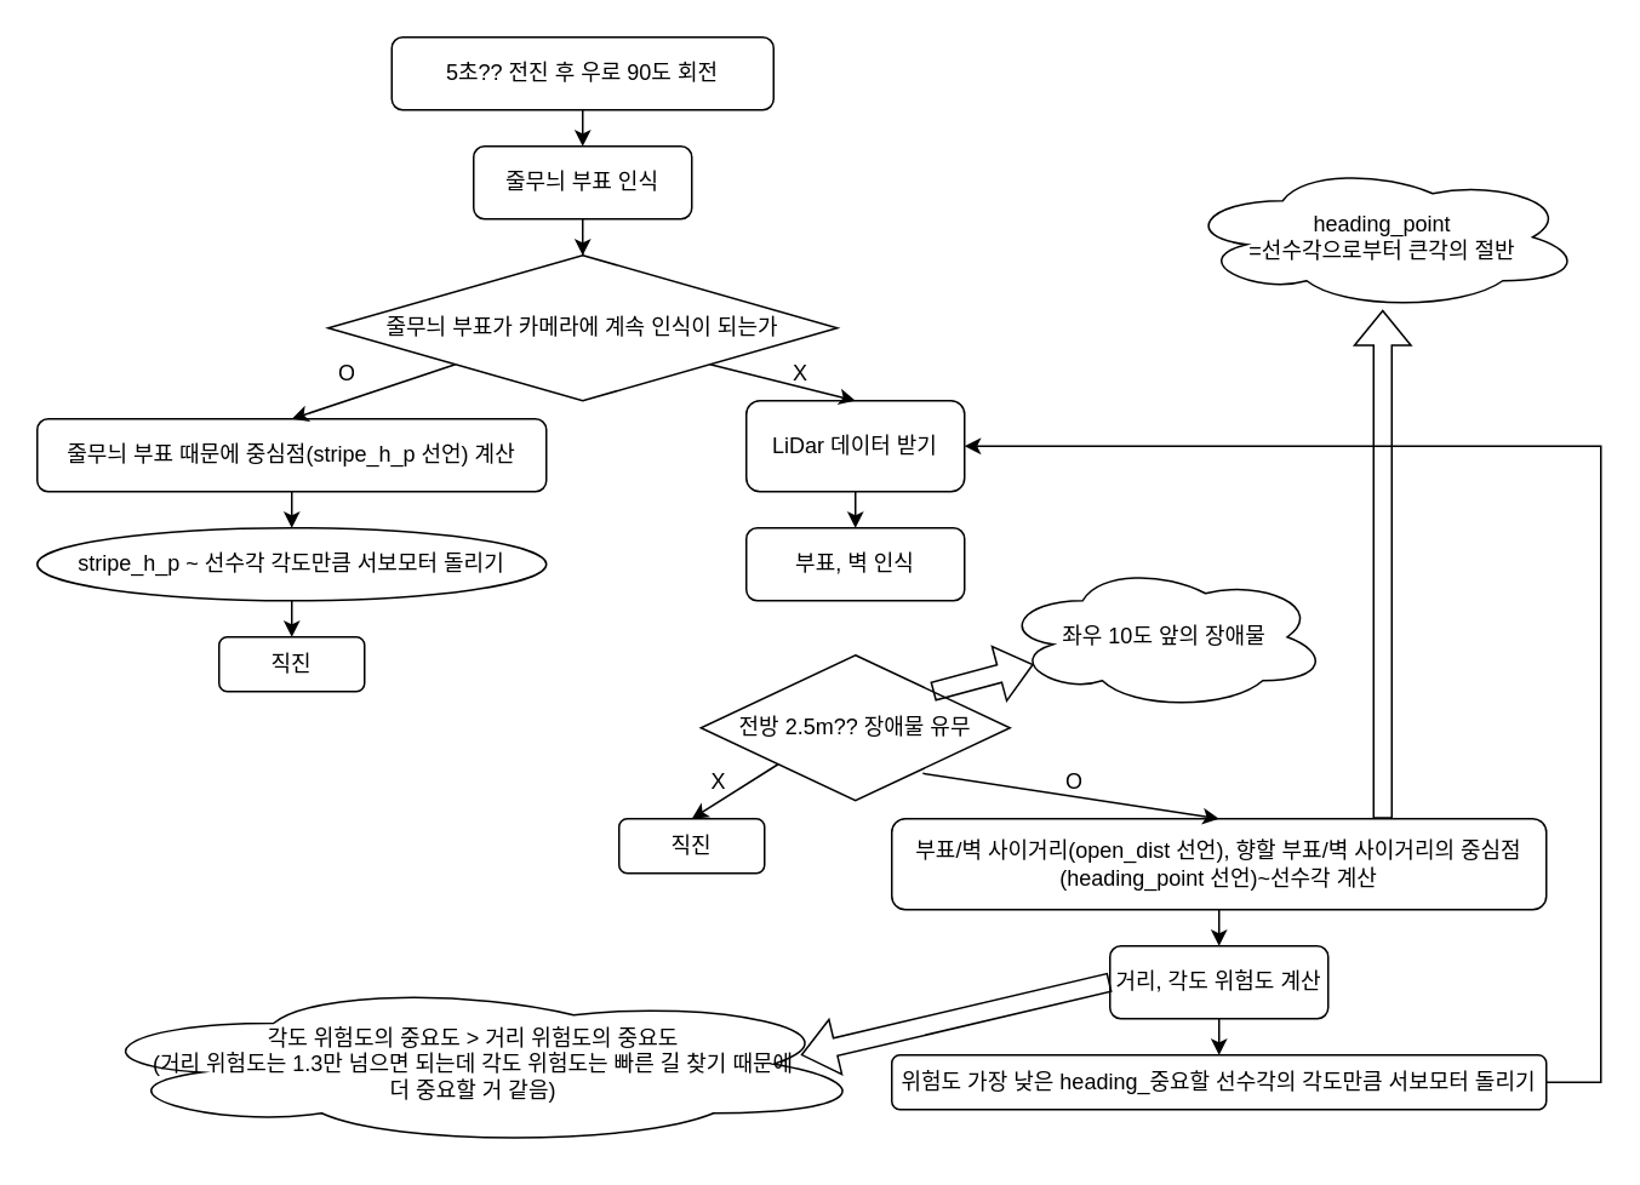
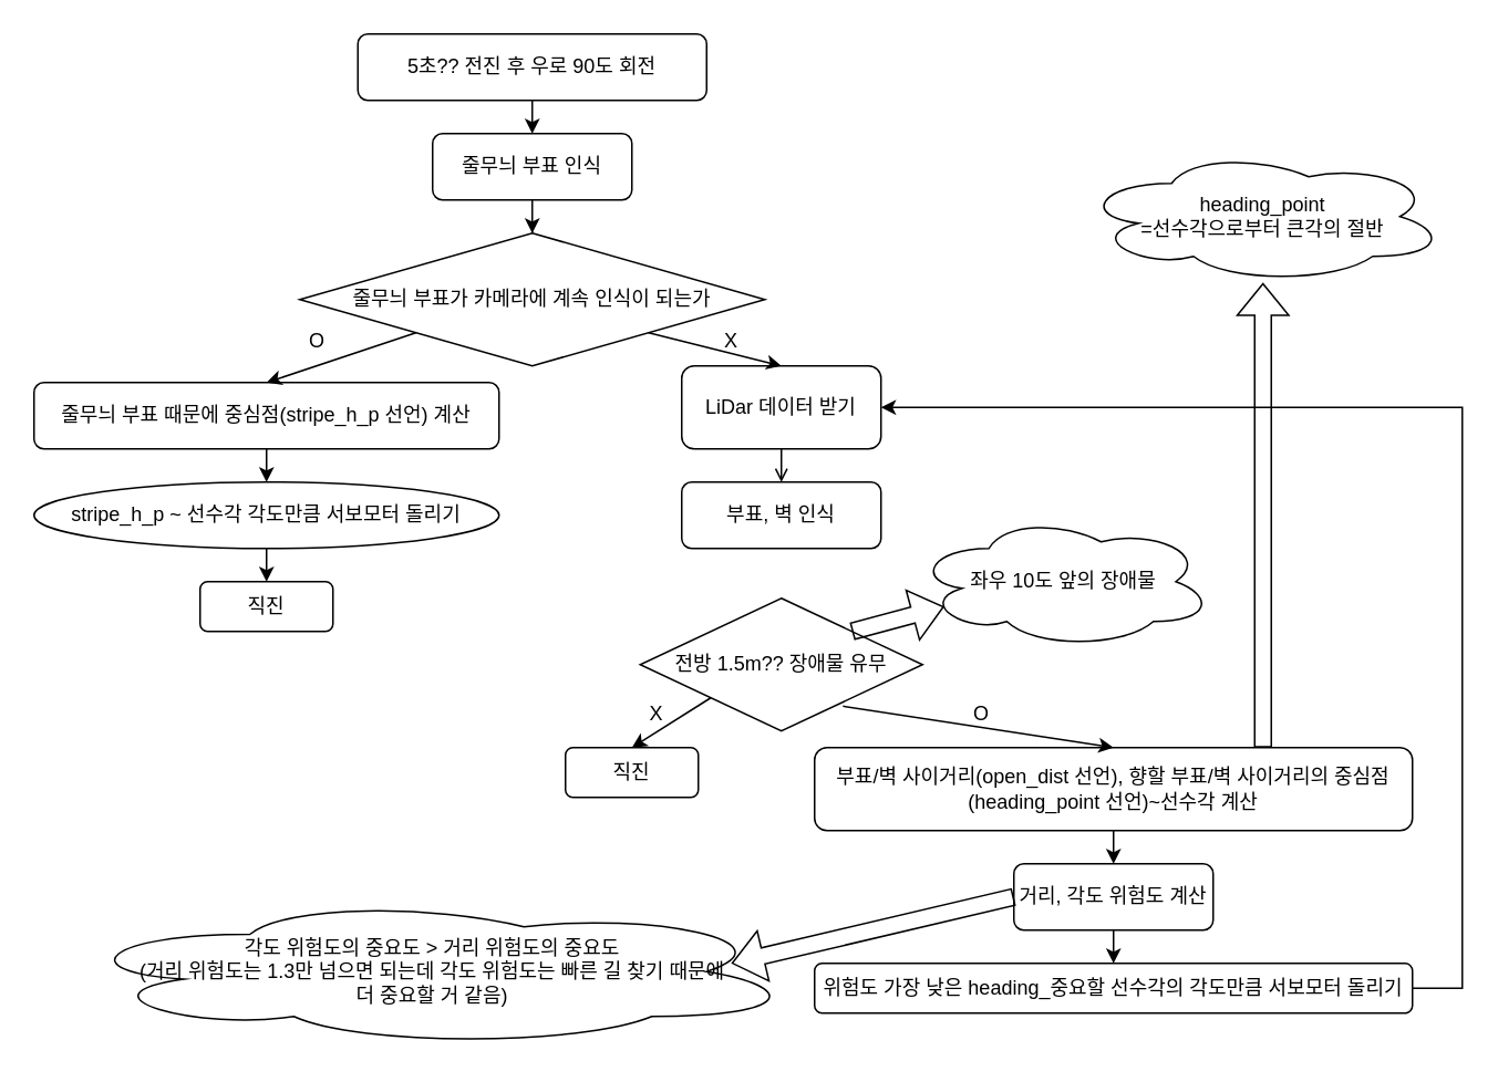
  <mxCell id="0" />
  <mxCell id="1" parent="0" />
  <mxCell id="2" value="LiDar 데이터 받기" style="rounded=1;whiteSpace=wrap;html=1;" vertex="1" parent="1"><mxGeometry x="410" y="220" width="120" height="50" as="geometry" /></mxCell>
- <mxCell id="3" value="" style="endArrow=classic;html=1;rounded=0;exitX=0.5;exitY=1;exitDx=0;exitDy=0;" edge="1" parent="1" source="2" target="4"><mxGeometry width="50" height="50" relative="1" as="geometry"><mxPoint x="680" y="550" as="sourcePoint" /><mxPoint x="470" y="310" as="targetPoint" /></mxGeometry></mxCell>
+ <mxCell id="3" value="" style="endArrow=open;html=1;rounded=0;exitX=0.5;exitY=1;exitDx=0;exitDy=0;" edge="1" parent="1" source="2" target="4"><mxGeometry width="50" height="50" relative="1" as="geometry"><mxPoint x="680" y="550" as="sourcePoint" /><mxPoint x="470" y="310" as="targetPoint" /></mxGeometry></mxCell>
  <mxCell id="4" value="&lt;div&gt;부표, 벽 인식&lt;/div&gt;" style="rounded=1;whiteSpace=wrap;html=1;" vertex="1" parent="1"><mxGeometry x="410" y="290" width="120" height="40" as="geometry" /></mxCell>
- <mxCell id="5" value="전방 2.5m?? 장애물 유무" style="rhombus;whiteSpace=wrap;html=1;" vertex="1" parent="1"><mxGeometry x="385" y="360" width="170" height="80" as="geometry" /></mxCell>
+ <mxCell id="5" value="전방 1.5m?? 장애물 유무" style="rhombus;whiteSpace=wrap;html=1;" vertex="1" parent="1"><mxGeometry x="385" y="360" width="170" height="80" as="geometry" /></mxCell>
  <mxCell id="6" value="&lt;div&gt;직진&lt;/div&gt;" style="rounded=1;whiteSpace=wrap;html=1;" vertex="1" parent="1"><mxGeometry x="340" y="450" width="80" height="30" as="geometry" /></mxCell>
  <mxCell id="7" style="edgeStyle=orthogonalEdgeStyle;rounded=0;orthogonalLoop=1;jettySize=auto;html=1;exitX=0.5;exitY=1;exitDx=0;exitDy=0;entryX=0.5;entryY=0;entryDx=0;entryDy=0;" edge="1" parent="1" source="8" target="12"><mxGeometry relative="1" as="geometry" /></mxCell>
  <mxCell id="8" value="부표/벽 사이거리(open_dist 선언), 향할 부표/벽 사이거리의 중심점(heading_point 선언)~선수각 계산" style="rounded=1;whiteSpace=wrap;html=1;" vertex="1" parent="1"><mxGeometry x="490" y="450" width="360" height="50" as="geometry" /></mxCell>
  <mxCell id="9" value="" style="endArrow=classic;html=1;rounded=0;exitX=0;exitY=1;exitDx=0;exitDy=0;entryX=0.5;entryY=0;entryDx=0;entryDy=0;" edge="1" parent="1" source="5" target="6"><mxGeometry width="50" height="50" relative="1" as="geometry"><mxPoint x="680" y="550" as="sourcePoint" /><mxPoint x="730" y="500" as="targetPoint" /></mxGeometry></mxCell>
  <mxCell id="10" value="" style="endArrow=classic;html=1;rounded=0;exitX=0.718;exitY=0.813;exitDx=0;exitDy=0;exitPerimeter=0;entryX=0.5;entryY=0;entryDx=0;entryDy=0;" edge="1" parent="1" source="5" target="8"><mxGeometry width="50" height="50" relative="1" as="geometry"><mxPoint x="680" y="550" as="sourcePoint" /><mxPoint x="730" y="500" as="targetPoint" /></mxGeometry></mxCell>
  <mxCell id="11" style="edgeStyle=orthogonalEdgeStyle;rounded=0;orthogonalLoop=1;jettySize=auto;html=1;exitX=0.5;exitY=1;exitDx=0;exitDy=0;entryX=0.5;entryY=0;entryDx=0;entryDy=0;" edge="1" parent="1" source="12" target="13"><mxGeometry relative="1" as="geometry" /></mxCell>
  <mxCell id="12" value="거리, 각도 위험도 계산" style="rounded=1;whiteSpace=wrap;html=1;" vertex="1" parent="1"><mxGeometry x="610" y="520" width="120" height="40" as="geometry" /></mxCell>
  <mxCell id="13" value="위험도 가장 낮은 heading_중요할 선수각의 각도만큼 서보모터 돌리기" style="rounded=1;whiteSpace=wrap;html=1;" vertex="1" parent="1"><mxGeometry x="490" y="580" width="360" height="30" as="geometry" /></mxCell>
  <mxCell id="14" value="" style="endArrow=classic;html=1;rounded=0;exitX=1;exitY=0.5;exitDx=0;exitDy=0;entryX=1;entryY=0.5;entryDx=0;entryDy=0;" edge="1" parent="1" source="13" target="2"><mxGeometry width="50" height="50" relative="1" as="geometry"><mxPoint x="680" y="550" as="sourcePoint" /><mxPoint x="470" y="200" as="targetPoint" /><Array as="points"><mxPoint x="880" y="595" /><mxPoint x="880" y="245" /><mxPoint x="640" y="245" /></Array></mxGeometry></mxCell>
  <mxCell id="15" value="좌우 10도 앞의 장애물" style="ellipse;shape=cloud;whiteSpace=wrap;html=1;" vertex="1" parent="1"><mxGeometry x="550" y="310" width="180" height="80" as="geometry" /></mxCell>
  <mxCell id="16" value="" style="shape=flexArrow;endArrow=classic;html=1;rounded=0;exitX=1;exitY=0;exitDx=0;exitDy=0;entryX=0.1;entryY=0.688;entryDx=0;entryDy=0;entryPerimeter=0;" edge="1" parent="1" source="5" target="15"><mxGeometry width="50" height="50" relative="1" as="geometry"><mxPoint x="680" y="550" as="sourcePoint" /><mxPoint x="730" y="500" as="targetPoint" /></mxGeometry></mxCell>
  <mxCell id="17" value="&lt;div&gt;heading_point&lt;/div&gt;&lt;div&gt;=선수각으로부터 큰각의 절반&lt;/div&gt;" style="ellipse;shape=cloud;whiteSpace=wrap;html=1;" vertex="1" parent="1"><mxGeometry x="650" y="90" width="220" height="80" as="geometry" /></mxCell>
  <mxCell id="18" value="" style="shape=flexArrow;endArrow=classic;html=1;rounded=0;exitX=0.75;exitY=0;exitDx=0;exitDy=0;" edge="1" parent="1" source="8"><mxGeometry width="50" height="50" relative="1" as="geometry"><mxPoint x="680" y="550" as="sourcePoint" /><mxPoint x="760" y="170" as="targetPoint" /></mxGeometry></mxCell>
  <mxCell id="19" value="&lt;div&gt;각도 위험도의 중요도 &amp;gt; 거리 위험도의 중요도&lt;/div&gt;&lt;div&gt;(거리 위험도는 1.3만 넘으면 되는데 각도 위험도는 빠른 길 찾기 때문에&lt;/div&gt;&lt;div&gt;더 중요할 거 같음)&lt;br&gt;&lt;/div&gt;" style="ellipse;shape=cloud;whiteSpace=wrap;html=1;" vertex="1" parent="1"><mxGeometry x="40" y="540" width="440" height="90" as="geometry" /></mxCell>
  <mxCell id="20" value="" style="shape=flexArrow;endArrow=classic;html=1;rounded=0;exitX=0;exitY=0.5;exitDx=0;exitDy=0;" edge="1" parent="1" source="12"><mxGeometry width="50" height="50" relative="1" as="geometry"><mxPoint x="730" y="540" as="sourcePoint" /><mxPoint x="440" y="580" as="targetPoint" /></mxGeometry></mxCell>
  <mxCell id="21" style="edgeStyle=orthogonalEdgeStyle;rounded=0;orthogonalLoop=1;jettySize=auto;html=1;exitX=0.5;exitY=1;exitDx=0;exitDy=0;entryX=0.5;entryY=0;entryDx=0;entryDy=0;" edge="1" parent="1" source="22" target="24"><mxGeometry relative="1" as="geometry" /></mxCell>
  <mxCell id="22" value="5초?? 전진 후 우로 90도 회전" style="rounded=1;whiteSpace=wrap;html=1;" vertex="1" parent="1"><mxGeometry x="215" y="20" width="210" height="40" as="geometry" /></mxCell>
  <mxCell id="23" style="edgeStyle=orthogonalEdgeStyle;rounded=0;orthogonalLoop=1;jettySize=auto;html=1;exitX=0.5;exitY=1;exitDx=0;exitDy=0;" edge="1" parent="1" source="24" target="25"><mxGeometry relative="1" as="geometry" /></mxCell>
  <mxCell id="24" value="줄무늬 부표 인식" style="rounded=1;whiteSpace=wrap;html=1;" vertex="1" parent="1"><mxGeometry x="260" y="80" width="120" height="40" as="geometry" /></mxCell>
  <mxCell id="25" value="줄무늬 부표가 카메라에 계속 인식이 되는가" style="rhombus;whiteSpace=wrap;html=1;" vertex="1" parent="1"><mxGeometry x="180" y="140" width="280" height="80" as="geometry" /></mxCell>
  <mxCell id="26" value="&lt;div&gt;O&lt;/div&gt;" style="text;strokeColor=none;fillColor=none;align=left;verticalAlign=middle;spacingLeft=4;spacingRight=4;overflow=hidden;points=[[0,0.5],[1,0.5]];portConstraint=eastwest;rotatable=0;whiteSpace=wrap;html=1;" vertex="1" parent="1"><mxGeometry x="580" y="415" width="80" height="30" as="geometry" /></mxCell>
  <mxCell id="27" value="&lt;div&gt;X&lt;/div&gt;" style="text;strokeColor=none;fillColor=none;align=left;verticalAlign=middle;spacingLeft=4;spacingRight=4;overflow=hidden;points=[[0,0.5],[1,0.5]];portConstraint=eastwest;rotatable=0;whiteSpace=wrap;html=1;" vertex="1" parent="1"><mxGeometry x="385" y="415" width="80" height="30" as="geometry" /></mxCell>
  <mxCell id="28" value="" style="endArrow=classic;html=1;rounded=0;exitX=1;exitY=1;exitDx=0;exitDy=0;entryX=0.5;entryY=0;entryDx=0;entryDy=0;" edge="1" parent="1" source="25" target="2"><mxGeometry width="50" height="50" relative="1" as="geometry"><mxPoint x="710" y="280" as="sourcePoint" /><mxPoint x="760" y="230" as="targetPoint" /></mxGeometry></mxCell>
  <mxCell id="29" value="&lt;div&gt;X&lt;/div&gt;" style="text;strokeColor=none;fillColor=none;align=left;verticalAlign=middle;spacingLeft=4;spacingRight=4;overflow=hidden;points=[[0,0.5],[1,0.5]];portConstraint=eastwest;rotatable=0;whiteSpace=wrap;html=1;" vertex="1" parent="1"><mxGeometry x="430" y="190" width="80" height="30" as="geometry" /></mxCell>
  <mxCell id="30" style="edgeStyle=orthogonalEdgeStyle;rounded=0;orthogonalLoop=1;jettySize=auto;html=1;exitX=0.5;exitY=1;exitDx=0;exitDy=0;entryX=0.5;entryY=0;entryDx=0;entryDy=0;" edge="1" parent="1" source="31" target="35"><mxGeometry relative="1" as="geometry" /></mxCell>
  <mxCell id="31" value="&lt;div&gt;줄무늬 부표 때문에 중심점(stripe_h_p 선언) 계산&lt;br&gt;&lt;/div&gt;" style="rounded=1;whiteSpace=wrap;html=1;" vertex="1" parent="1"><mxGeometry x="20" y="230" width="280" height="40" as="geometry" /></mxCell>
  <mxCell id="32" value="" style="endArrow=classic;html=1;rounded=0;exitX=0;exitY=1;exitDx=0;exitDy=0;entryX=0.5;entryY=0;entryDx=0;entryDy=0;" edge="1" parent="1" source="25" target="31"><mxGeometry width="50" height="50" relative="1" as="geometry"><mxPoint x="410" y="370" as="sourcePoint" /><mxPoint x="460" y="320" as="targetPoint" /></mxGeometry></mxCell>
  <mxCell id="33" value="&lt;div&gt;O&lt;/div&gt;" style="text;strokeColor=none;fillColor=none;align=left;verticalAlign=middle;spacingLeft=4;spacingRight=4;overflow=hidden;points=[[0,0.5],[1,0.5]];portConstraint=eastwest;rotatable=0;whiteSpace=wrap;html=1;" vertex="1" parent="1"><mxGeometry x="180" y="190" width="80" height="30" as="geometry" /></mxCell>
  <mxCell id="34" style="edgeStyle=orthogonalEdgeStyle;rounded=0;orthogonalLoop=1;jettySize=auto;html=1;exitX=0.5;exitY=1;exitDx=0;exitDy=0;entryX=0.5;entryY=0;entryDx=0;entryDy=0;" edge="1" parent="1" source="35" target="36"><mxGeometry relative="1" as="geometry" /></mxCell>
  <mxCell id="35" value="stripe_h_p ~ 선수각 각도만큼 서보모터 돌리기 " style="ellipse;whiteSpace=wrap;html=1;" vertex="1" parent="1"><mxGeometry x="20" y="290" width="280" height="40" as="geometry" /></mxCell>
  <mxCell id="36" value="&lt;div&gt;직진&lt;/div&gt;" style="rounded=1;whiteSpace=wrap;html=1;" vertex="1" parent="1"><mxGeometry x="120" y="350" width="80" height="30" as="geometry" /></mxCell>
